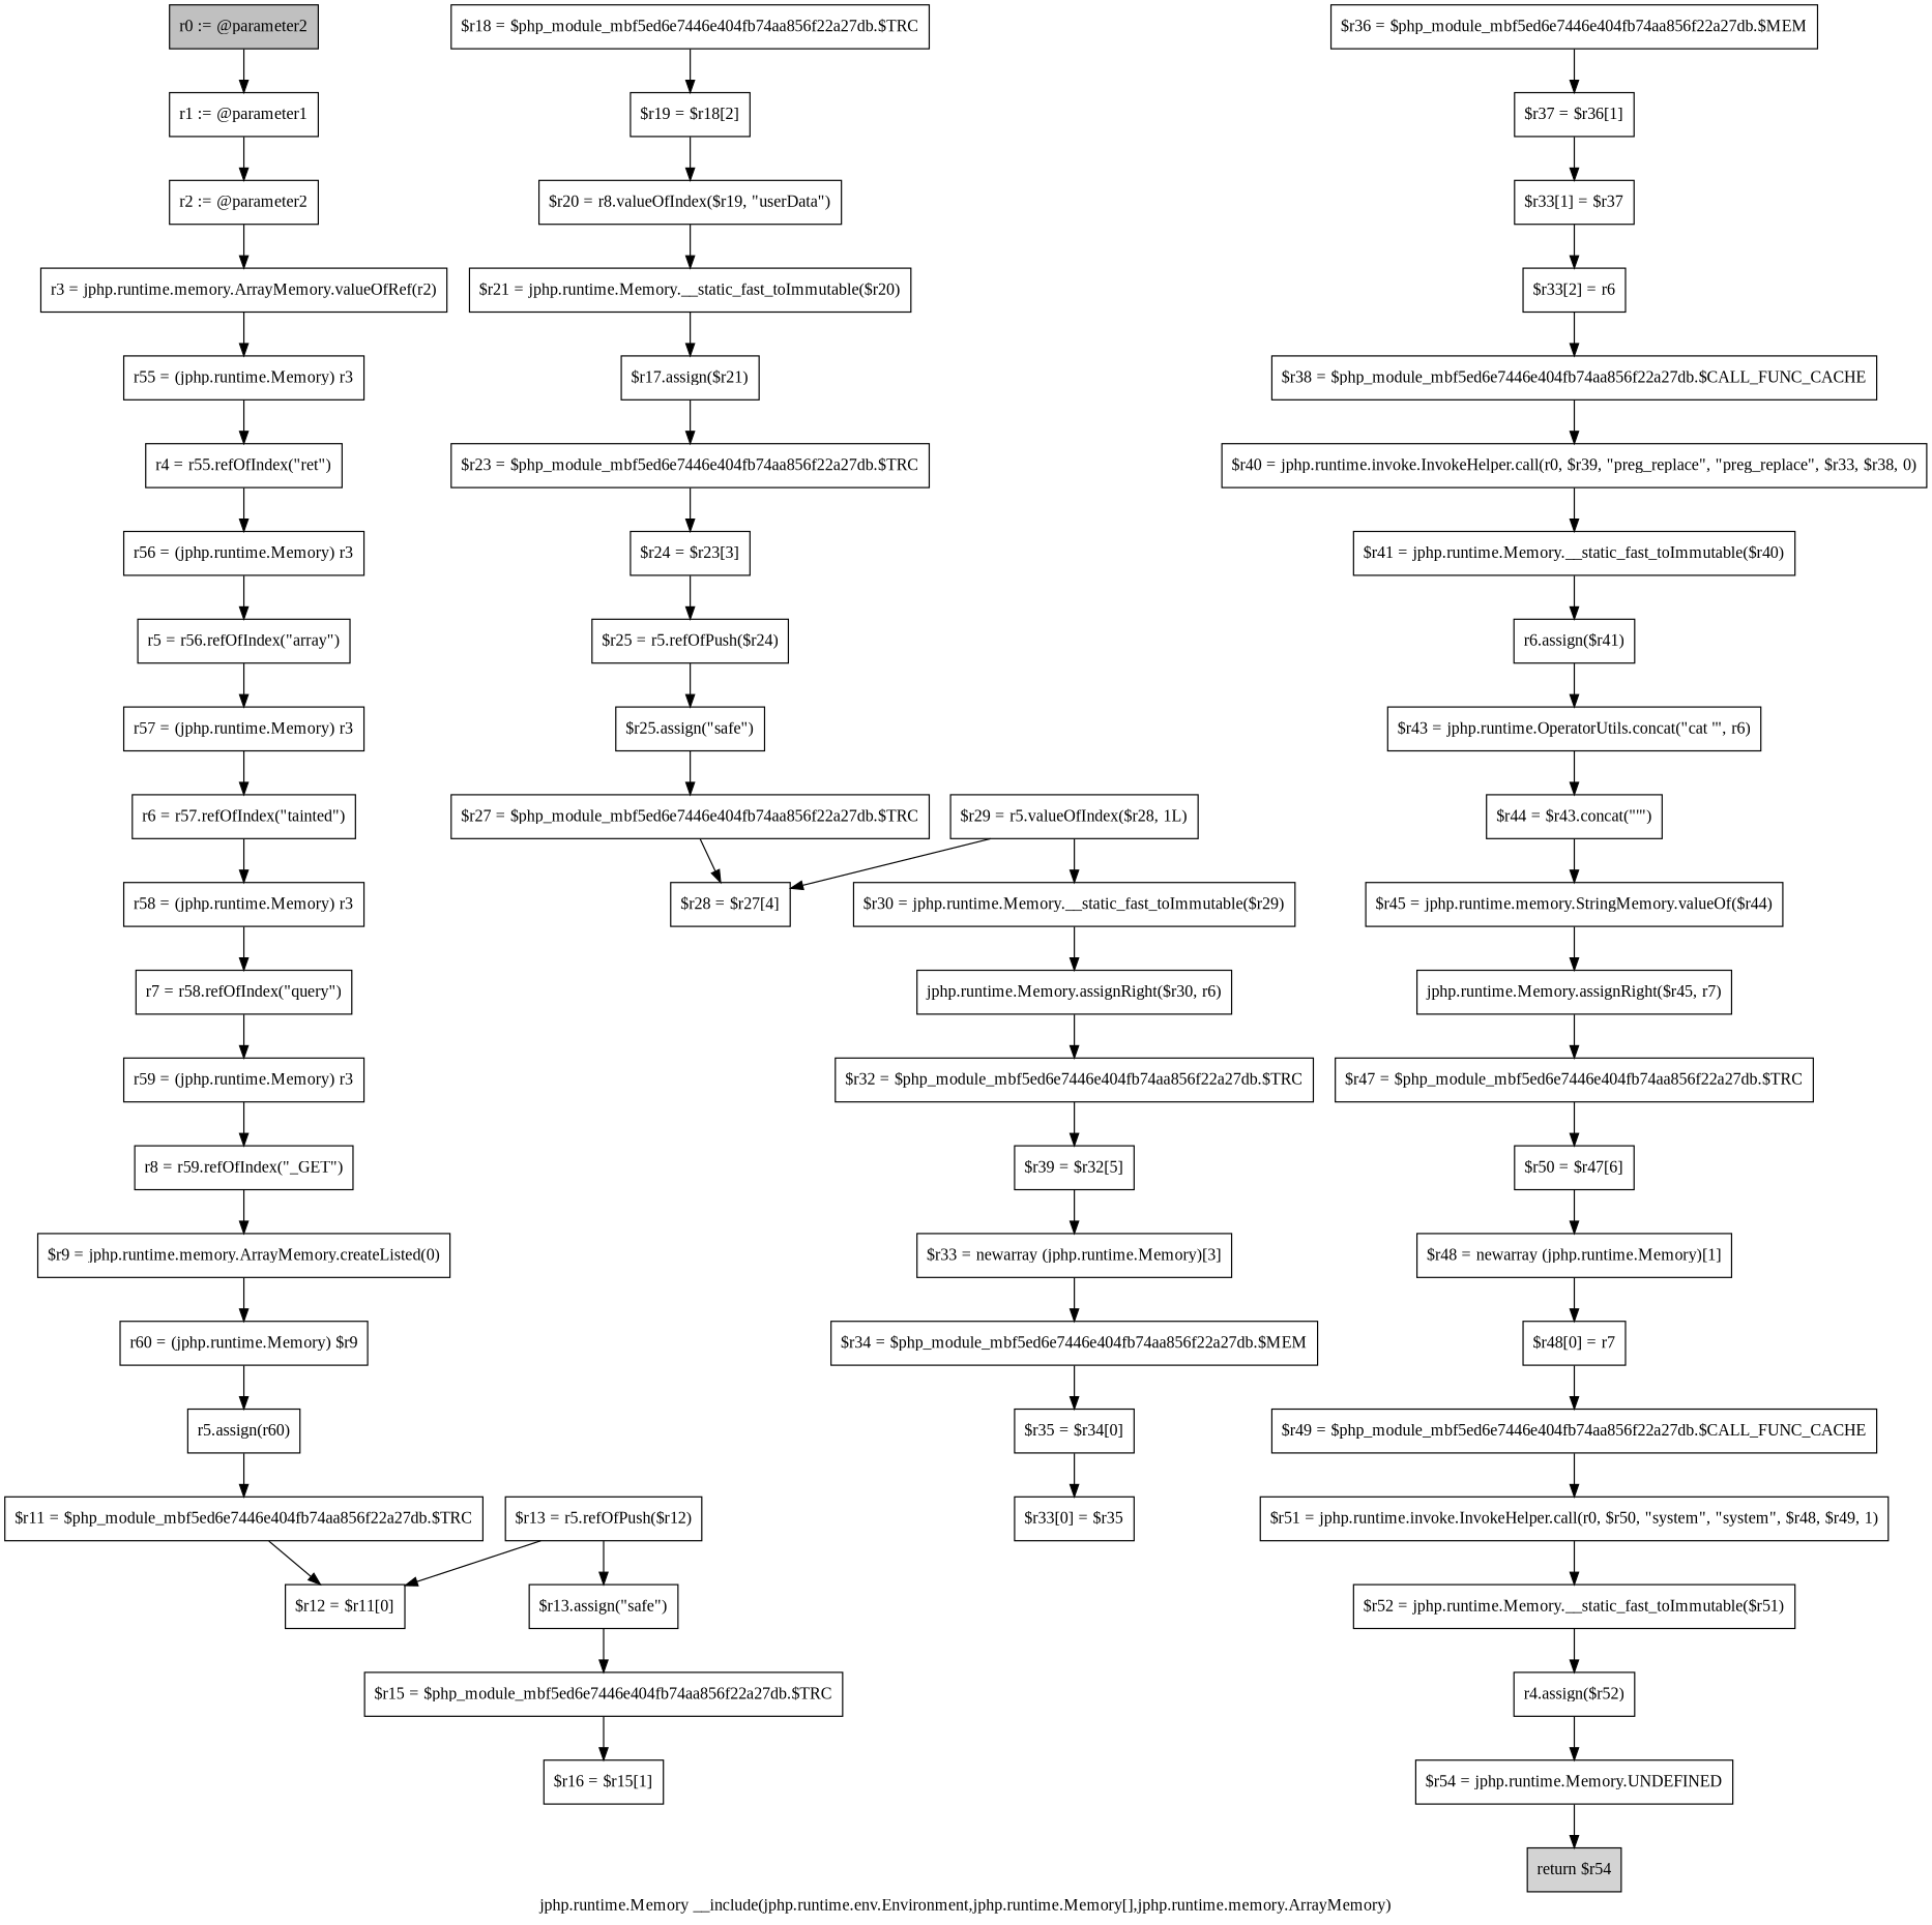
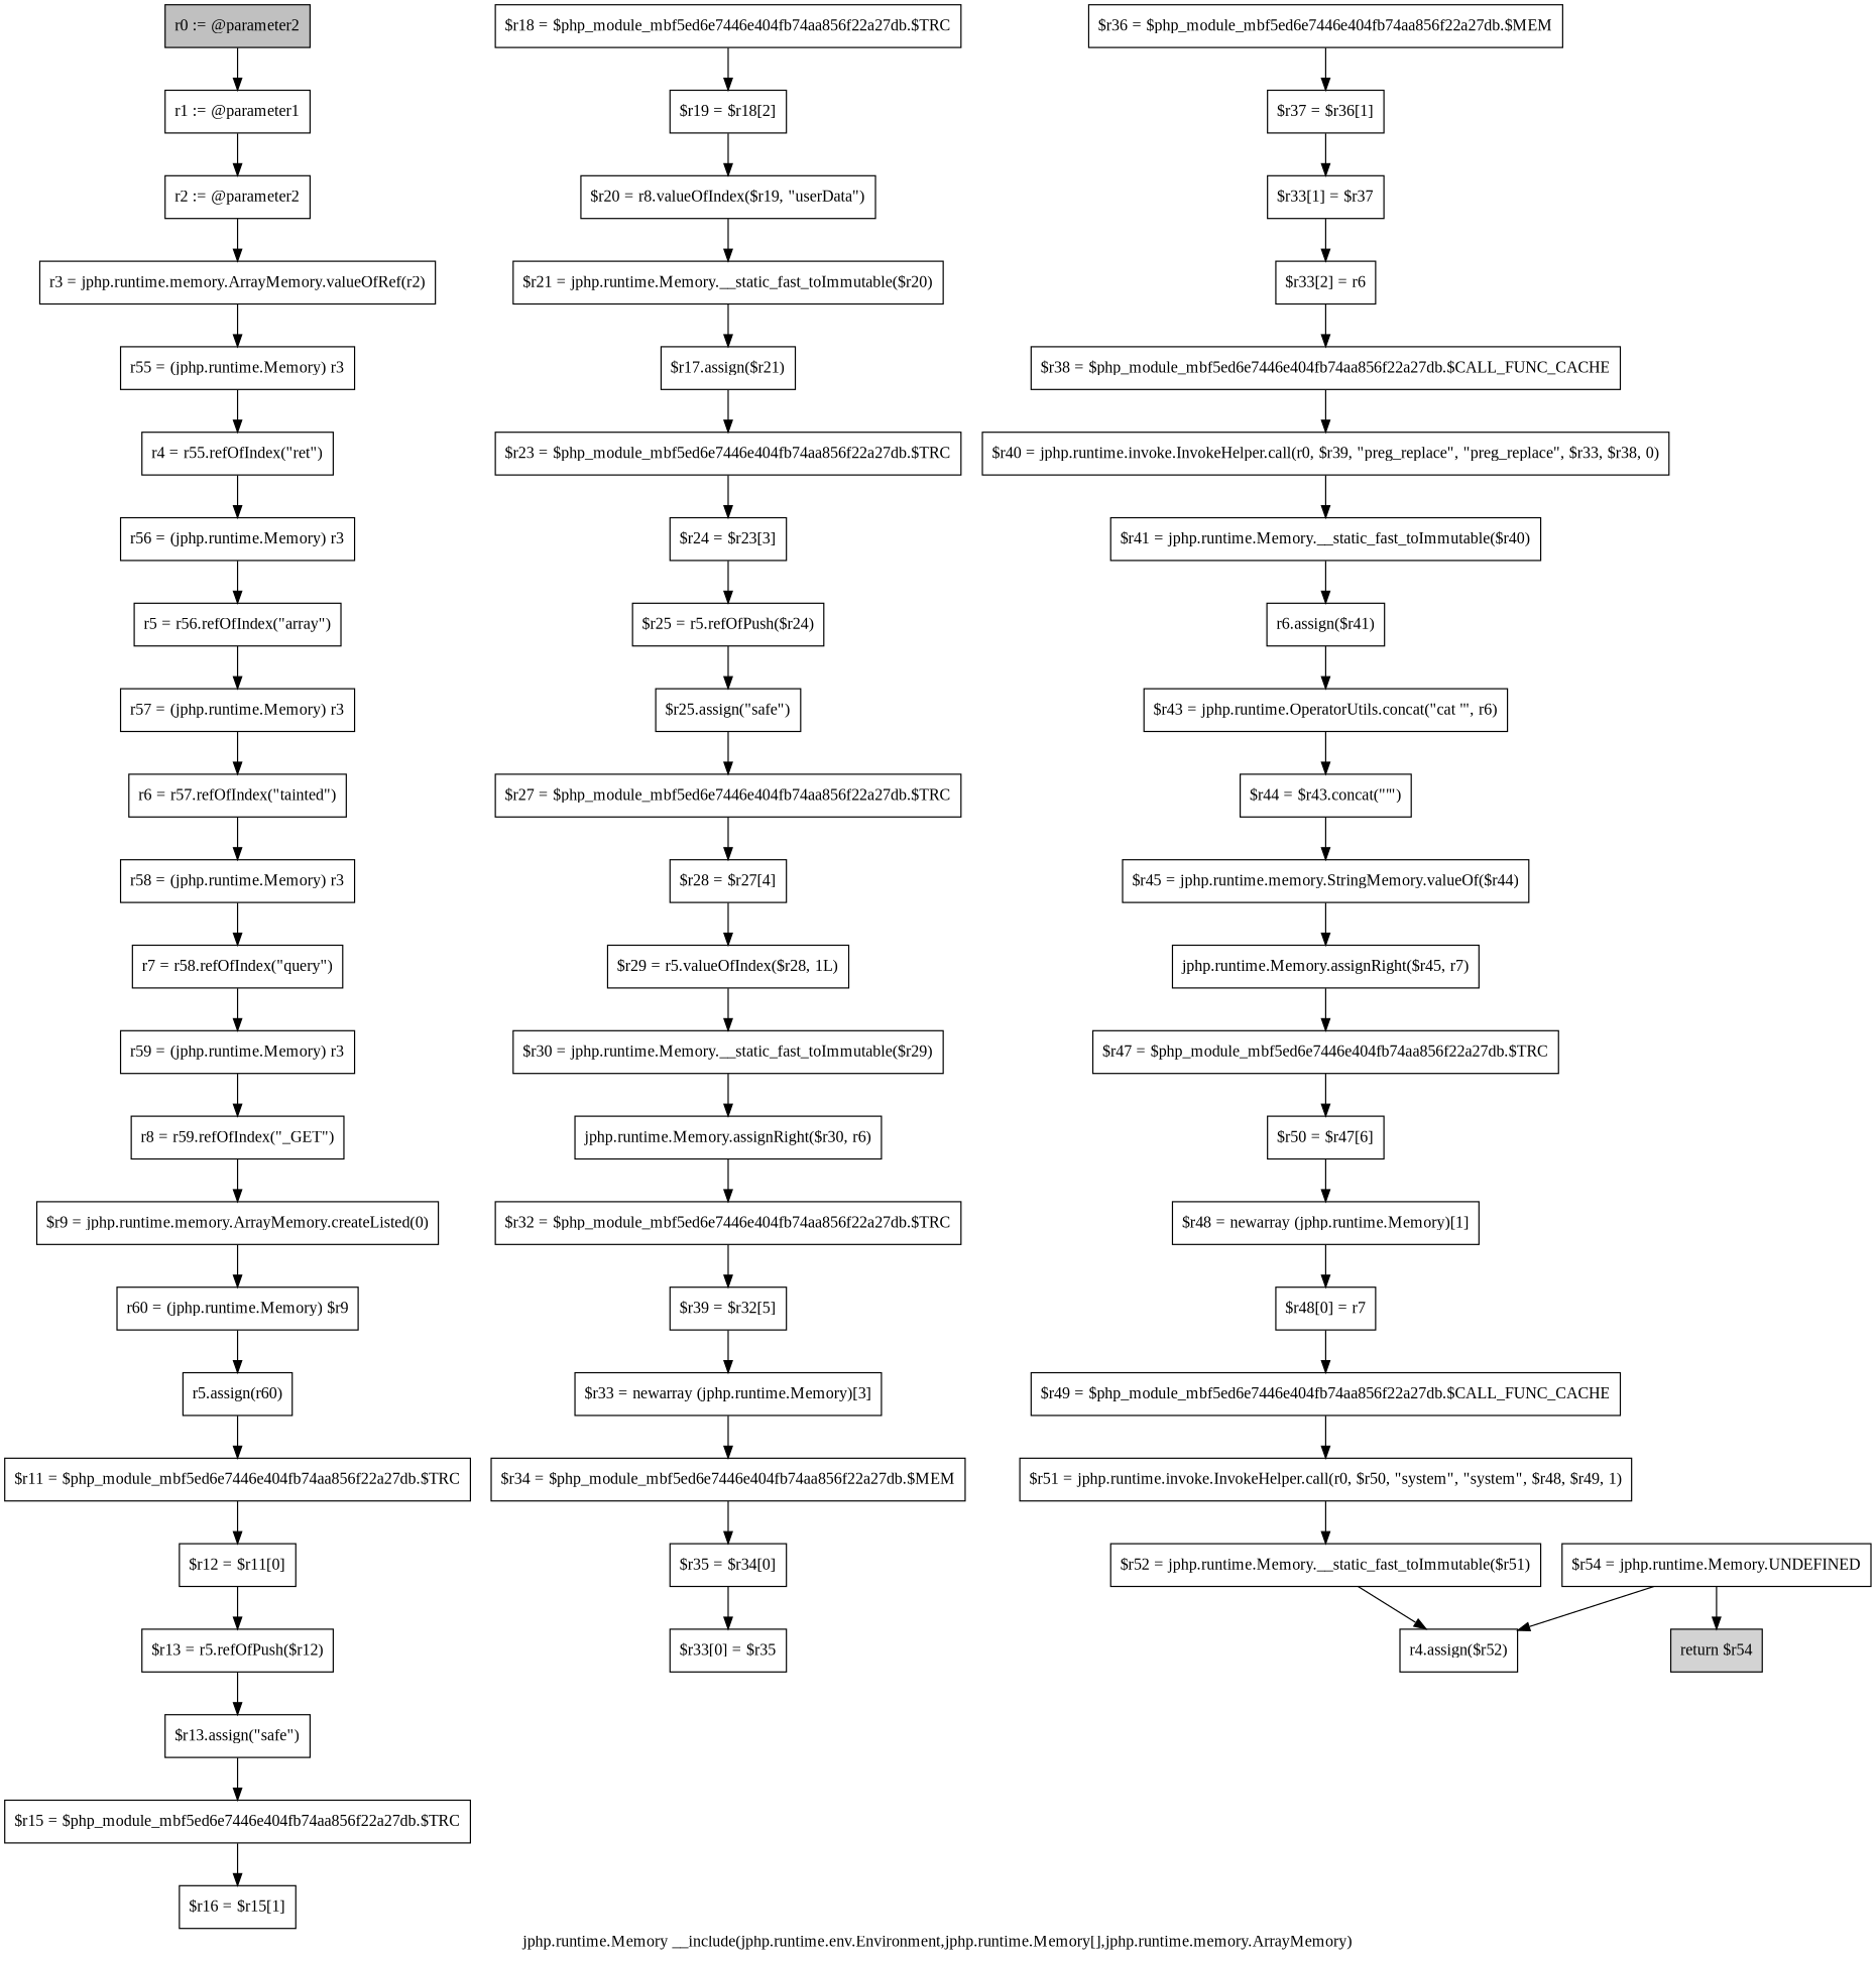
  digraph {
    fontname="Liberation Serif"
    label="jphp.runtime.Memory __include(jphp.runtime.env.Environment,jphp.runtime.Memory[],jphp.runtime.memory.ArrayMemory)"
    node [fontname="Liberation Serif" shape=box]
    edge [fontname="Liberation Serif"]
    n1 [fillcolor=gray label="r0 := @parameter2" style=filled]
    n2 [label="r1 := @parameter1"]
    n3 [label="r2 := @parameter2"]
    n4 [label="r3 = jphp.runtime.memory.ArrayMemory.valueOfRef(r2)"]
    n5 [label="r55 = (jphp.runtime.Memory) r3"]
    n6 [label="r4 = r55.refOfIndex(\"ret\")"]
    n7 [label="r56 = (jphp.runtime.Memory) r3"]
    n8 [label="r5 = r56.refOfIndex(\"array\")"]
    n9 [label="r57 = (jphp.runtime.Memory) r3"]
    n10 [label="r6 = r57.refOfIndex(\"tainted\")"]
    n11 [label="r58 = (jphp.runtime.Memory) r3"]
    n12 [label="r7 = r58.refOfIndex(\"query\")"]
    n13 [label="r59 = (jphp.runtime.Memory) r3"]
    n14 [label="r8 = r59.refOfIndex(\"_GET\")"]
    n15 [label="$r9 = jphp.runtime.memory.ArrayMemory.createListed(0)"]
    n16 [label="r60 = (jphp.runtime.Memory) $r9"]
    n17 [label="r5.assign(r60)"]
    n18 [label="$r11 = $php_module_mbf5ed6e7446e404fb74aa856f22a27db.$TRC"]
    n19 [label="$r12 = $r11[0]"]
    n20 [label="$r13 = r5.refOfPush($r12)"]
    n21 [label="$r13.assign(\"safe\")"]
    n22 [label="$r15 = $php_module_mbf5ed6e7446e404fb74aa856f22a27db.$TRC"]
    n23 [label="$r16 = $r15[1]"]
    n24 [label="$r18 = $php_module_mbf5ed6e7446e404fb74aa856f22a27db.$TRC"]
    n25 [label="$r19 = $r18[2]"]
    n26 [label="$r20 = r8.valueOfIndex($r19, \"userData\")"]
    n27 [label="$r21 = jphp.runtime.Memory.__static_fast_toImmutable($r20)"]
    n28 [label="$r17.assign($r21)"]
    n29 [label="$r23 = $php_module_mbf5ed6e7446e404fb74aa856f22a27db.$TRC"]
    n30 [label="$r24 = $r23[3]"]
    n31 [label="$r25 = r5.refOfPush($r24)"]
    n32 [label="$r25.assign(\"safe\")"]
    n33 [label="$r27 = $php_module_mbf5ed6e7446e404fb74aa856f22a27db.$TRC"]
    n34 [label="$r28 = $r27[4]"]
    n35 [label="$r29 = r5.valueOfIndex($r28, 1L)"]
    n36 [label="$r30 = jphp.runtime.Memory.__static_fast_toImmutable($r29)"]
    n37 [label="jphp.runtime.Memory.assignRight($r30, r6)"]
    n38 [label="$r32 = $php_module_mbf5ed6e7446e404fb74aa856f22a27db.$TRC"]
    n39 [label="$r39 = $r32[5]"]
    n40 [label="$r33 = newarray (jphp.runtime.Memory)[3]"]
    n41 [label="$r34 = $php_module_mbf5ed6e7446e404fb74aa856f22a27db.$MEM"]
    n42 [label="$r35 = $r34[0]"]
    n43 [label="$r33[0] = $r35"]
    n44 [label="$r36 = $php_module_mbf5ed6e7446e404fb74aa856f22a27db.$MEM"]
    n45 [label="$r37 = $r36[1]"]
    n46 [label="$r33[1] = $r37"]
    n47 [label="$r33[2] = r6"]
    n48 [label="$r38 = $php_module_mbf5ed6e7446e404fb74aa856f22a27db.$CALL_FUNC_CACHE"]
    n49 [label="$r40 = jphp.runtime.invoke.InvokeHelper.call(r0, $r39, \"preg_replace\", \"preg_replace\", $r33, $r38, 0)"]
    n50 [label="$r41 = jphp.runtime.Memory.__static_fast_toImmutable($r40)"]
    n51 [label="r6.assign($r41)"]
    n52 [label="$r43 = jphp.runtime.OperatorUtils.concat(\"cat \'\", r6)"]
    n53 [label="$r44 = $r43.concat(\"\'\")"]
    n54 [label="$r45 = jphp.runtime.memory.StringMemory.valueOf($r44)"]
    n55 [label="jphp.runtime.Memory.assignRight($r45, r7)"]
    n56 [label="$r47 = $php_module_mbf5ed6e7446e404fb74aa856f22a27db.$TRC"]
    n57 [label="$r50 = $r47[6]"]
    n58 [label="$r48 = newarray (jphp.runtime.Memory)[1]"]
    n59 [label="$r48[0] = r7"]
    n60 [label="$r49 = $php_module_mbf5ed6e7446e404fb74aa856f22a27db.$CALL_FUNC_CACHE"]
    n61 [label="$r51 = jphp.runtime.invoke.InvokeHelper.call(r0, $r50, \"system\", \"system\", $r48, $r49, 1)"]
    n62 [label="$r52 = jphp.runtime.Memory.__static_fast_toImmutable($r51)"]
    n63 [label="r4.assign($r52)"]
    n64 [label="$r54 = jphp.runtime.Memory.UNDEFINED"]
    n65 [fillcolor=lightgray label="return $r54" style=filled]
    n1 -> n2
    n2 -> n3
    n3 -> n4
    n4 -> n5
    n5 -> n6
    n6 -> n7
    n7 -> n8
    n8 -> n9
    n9 -> n10
    n10 -> n11
    n11 -> n12
    n12 -> n13
    n13 -> n14
    n14 -> n15
    n15 -> n16
    n16 -> n17
    n17 -> n18
    n18 -> n19
-   n20 -> n19
+   n19 -> n20
    n20 -> n21
    n21 -> n22
    n22 -> n23
    n24 -> n25
    n25 -> n26
    n26 -> n27
    n27 -> n28
    n28 -> n29
    n29 -> n30
    n30 -> n31
    n31 -> n32
    n32 -> n33
    n33 -> n34
-   n35 -> n34
+   n34 -> n35
    n35 -> n36
    n36 -> n37
    n37 -> n38
    n38 -> n39
    n39 -> n40
    n40 -> n41
    n41 -> n42
    n42 -> n43
    n44 -> n45
    n45 -> n46
    n46 -> n47
    n47 -> n48
    n48 -> n49
    n49 -> n50
    n50 -> n51
    n51 -> n52
    n52 -> n53
    n53 -> n54
    n54 -> n55
    n55 -> n56
    n56 -> n57
    n57 -> n58
    n58 -> n59
    n59 -> n60
    n60 -> n61
    n61 -> n62
    n62 -> n63
-   n63 -> n64
+   n64 -> n63
    n64 -> n65
  }
